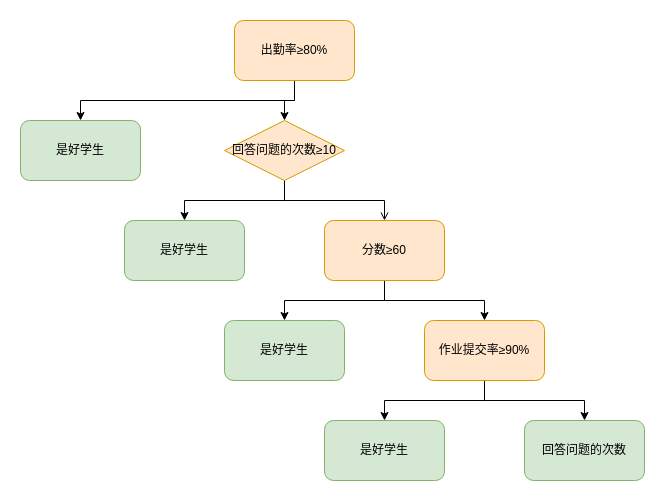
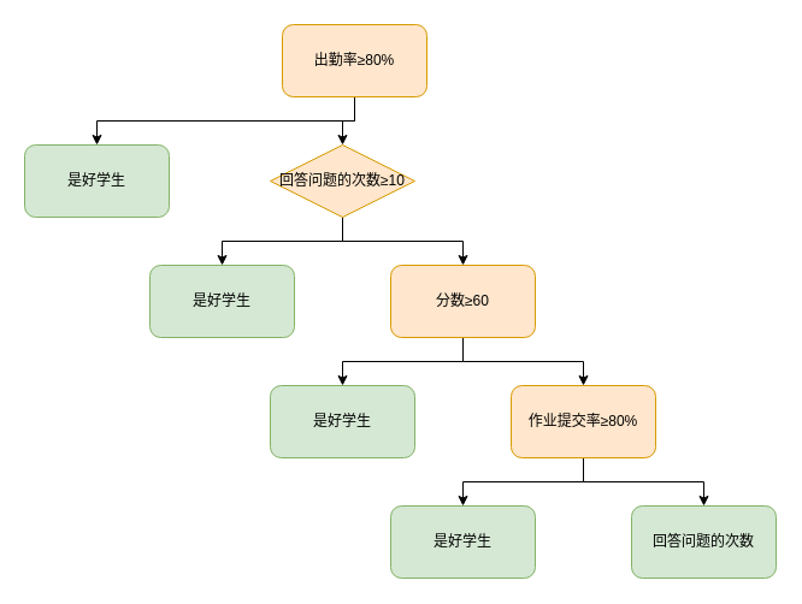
  <mxCell id="0" />
  <mxCell id="1" parent="0" />
  <mxCell id="2" style="edgeStyle=orthogonalEdgeStyle;rounded=0;orthogonalLoop=1;jettySize=auto;html=1;exitX=0.5;exitY=1;exitDx=0;exitDy=0;" edge="1" parent="1" source="4" target="14"><mxGeometry relative="1" as="geometry" /></mxCell>
  <mxCell id="3" style="edgeStyle=orthogonalEdgeStyle;rounded=0;orthogonalLoop=1;jettySize=auto;html=1;entryX=0.5;entryY=0;entryDx=0;entryDy=0;" edge="1" parent="1" source="4" target="16"><mxGeometry relative="1" as="geometry" /></mxCell>
  <mxCell id="4" value="分数≥60" style="rounded=1;whiteSpace=wrap;html=1;fillColor=#ffe6cc;strokeColor=#d79b00;" vertex="1" parent="1"><mxGeometry x="324" y="220" width="120" height="60" as="geometry" /></mxCell>
  <mxCell id="5" value="是好学生" style="rounded=1;whiteSpace=wrap;html=1;fillColor=#d5e8d4;strokeColor=#82b366;" vertex="1" parent="1"><mxGeometry x="20" y="120" width="120" height="60" as="geometry" /></mxCell>
  <mxCell id="6" style="edgeStyle=orthogonalEdgeStyle;rounded=0;orthogonalLoop=1;jettySize=auto;html=1;exitX=0.5;exitY=1;exitDx=0;exitDy=0;" edge="1" parent="1" source="8" target="5"><mxGeometry relative="1" as="geometry" /></mxCell>
  <mxCell id="7" style="edgeStyle=orthogonalEdgeStyle;rounded=0;orthogonalLoop=1;jettySize=auto;html=1;entryX=0.5;entryY=0;entryDx=0;entryDy=0;" edge="1" parent="1" source="8" target="11"><mxGeometry relative="1" as="geometry" /></mxCell>
  <mxCell id="8" value="出勤率≥80%" style="rounded=1;whiteSpace=wrap;html=1;fillColor=#ffe6cc;strokeColor=#d79b00;" vertex="1" parent="1"><mxGeometry x="234" y="20" width="120" height="60" as="geometry" /></mxCell>
- <mxCell id="9" style="edgeStyle=orthogonalEdgeStyle;rounded=0;orthogonalLoop=1;jettySize=auto;html=1;exitX=0.5;exitY=1;exitDx=0;exitDy=0;entryX=0.5;entryY=0;entryDx=0;entryDy=0;endArrow=open;" edge="1" parent="1" source="11" target="4"><mxGeometry relative="1" as="geometry" /></mxCell>
+ <mxCell id="9" style="edgeStyle=orthogonalEdgeStyle;rounded=0;orthogonalLoop=1;jettySize=auto;html=1;exitX=0.5;exitY=1;exitDx=0;exitDy=0;entryX=0.5;entryY=0;entryDx=0;entryDy=0;" edge="1" parent="1" source="11" target="4"><mxGeometry relative="1" as="geometry" /></mxCell>
  <mxCell id="10" style="edgeStyle=orthogonalEdgeStyle;rounded=0;orthogonalLoop=1;jettySize=auto;html=1;entryX=0.5;entryY=0;entryDx=0;entryDy=0;" edge="1" parent="1" source="11" target="15"><mxGeometry relative="1" as="geometry" /></mxCell>
  <mxCell id="11" value="回答问题的次数≥10" style="rhombus;whiteSpace=wrap;html=1;fillColor=#ffe6cc;strokeColor=#d79b00;" vertex="1" parent="1"><mxGeometry x="224" y="120" width="120" height="60" as="geometry" /></mxCell>
  <mxCell id="12" style="edgeStyle=orthogonalEdgeStyle;rounded=0;orthogonalLoop=1;jettySize=auto;html=1;" edge="1" parent="1" source="14" target="17"><mxGeometry relative="1" as="geometry" /></mxCell>
  <mxCell id="13" style="edgeStyle=orthogonalEdgeStyle;rounded=0;orthogonalLoop=1;jettySize=auto;html=1;" edge="1" parent="1" source="14" target="18"><mxGeometry relative="1" as="geometry" /></mxCell>
- <mxCell id="14" value="作业提交率≥90%" style="rounded=1;whiteSpace=wrap;html=1;fillColor=#ffe6cc;strokeColor=#d79b00;" vertex="1" parent="1"><mxGeometry x="424" y="320" width="120" height="60" as="geometry" /></mxCell>
+ <mxCell id="14" value="作业提交率≥80%" style="rounded=1;whiteSpace=wrap;html=1;fillColor=#ffe6cc;strokeColor=#d79b00;" vertex="1" parent="1"><mxGeometry x="424" y="320" width="120" height="60" as="geometry" /></mxCell>
  <mxCell id="15" value="是好学生" style="rounded=1;whiteSpace=wrap;html=1;fillColor=#d5e8d4;strokeColor=#82b366;" vertex="1" parent="1"><mxGeometry x="124" y="220" width="120" height="60" as="geometry" /></mxCell>
  <mxCell id="16" value="是好学生" style="rounded=1;whiteSpace=wrap;html=1;fillColor=#d5e8d4;strokeColor=#82b366;" vertex="1" parent="1"><mxGeometry x="224" y="320" width="120" height="60" as="geometry" /></mxCell>
  <mxCell id="17" value="是好学生" style="rounded=1;whiteSpace=wrap;html=1;fillColor=#d5e8d4;strokeColor=#82b366;" vertex="1" parent="1"><mxGeometry x="324" y="420" width="120" height="60" as="geometry" /></mxCell>
  <mxCell id="18" value="回答问题的次数" style="rounded=1;whiteSpace=wrap;html=1;fillColor=#d5e8d4;strokeColor=#82b366;" vertex="1" parent="1"><mxGeometry x="524" y="420" width="120" height="60" as="geometry" /></mxCell>
